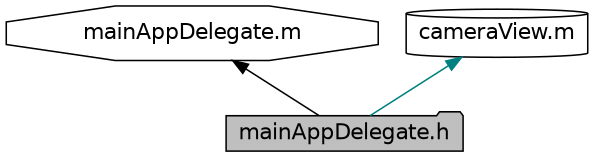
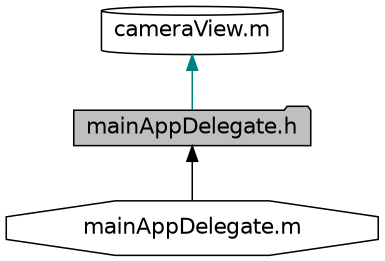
  digraph {
    node [color=black fillcolor=white fontname=Helvetica fontsize=14 style=filled]
    edge [dir=back fontname=Helvetica fontsize=14 labelfontname=Helvetica labelfontsize=14 style=solid]
    n1 [fillcolor=grey75 fontcolor=black height=0.2 label="mainAppDelegate.h" shape=folder width=0.4]
    n2 [height=0.2 label="mainAppDelegate.m" shape=octagon width=0.4]
    n3 [height=0.2 label="cameraView.m" shape=cylinder width=0.4]
-   n2 -> n1 [color=black]
+   n1 -> n2 [color=black]
    n3 -> n1 [color=teal]
  }
